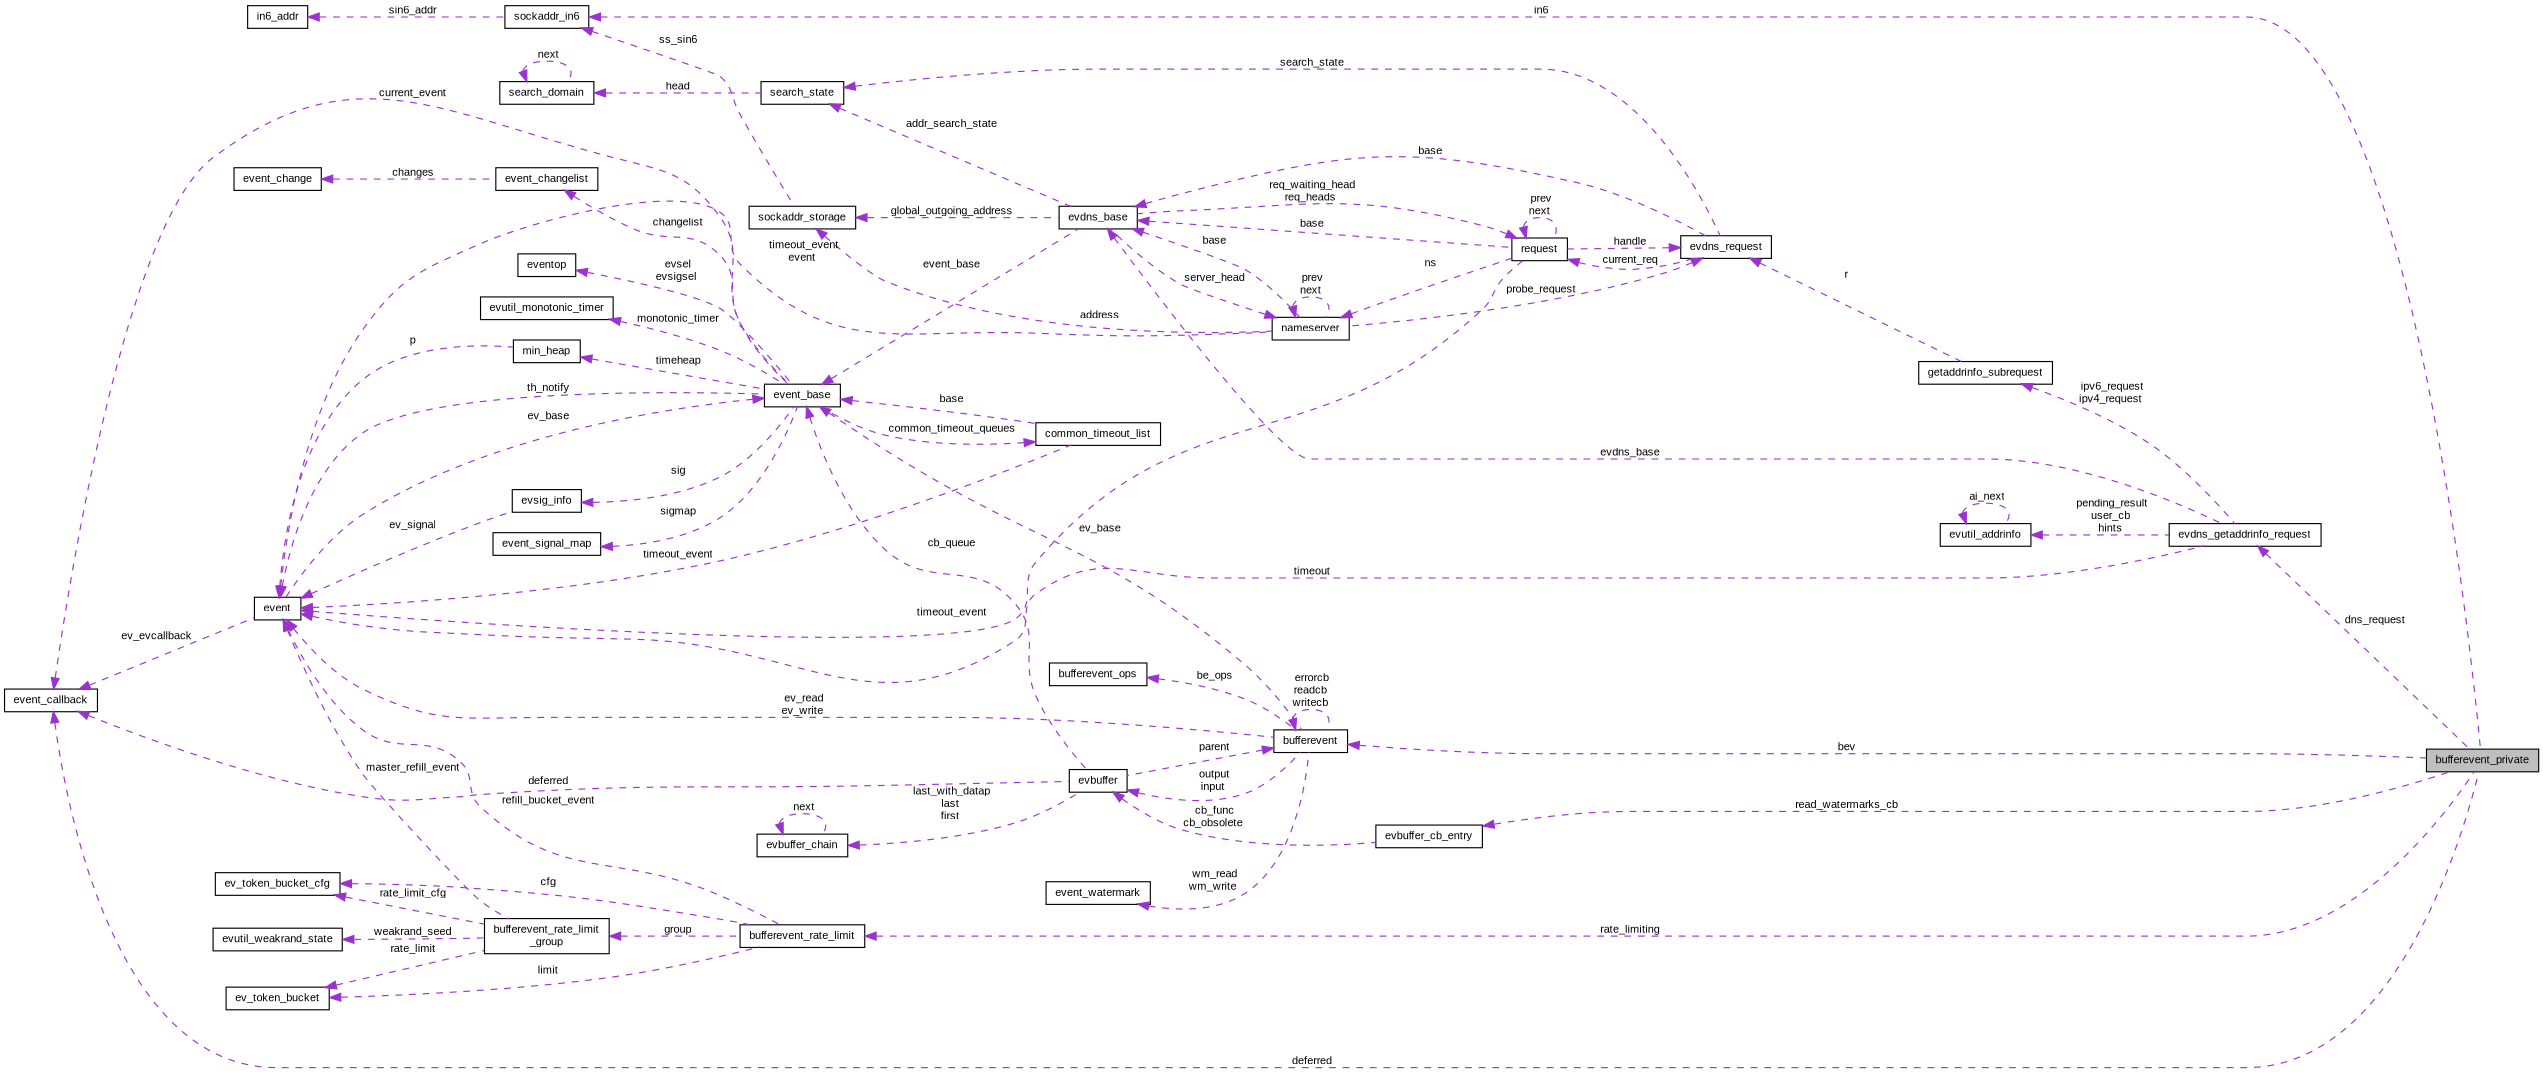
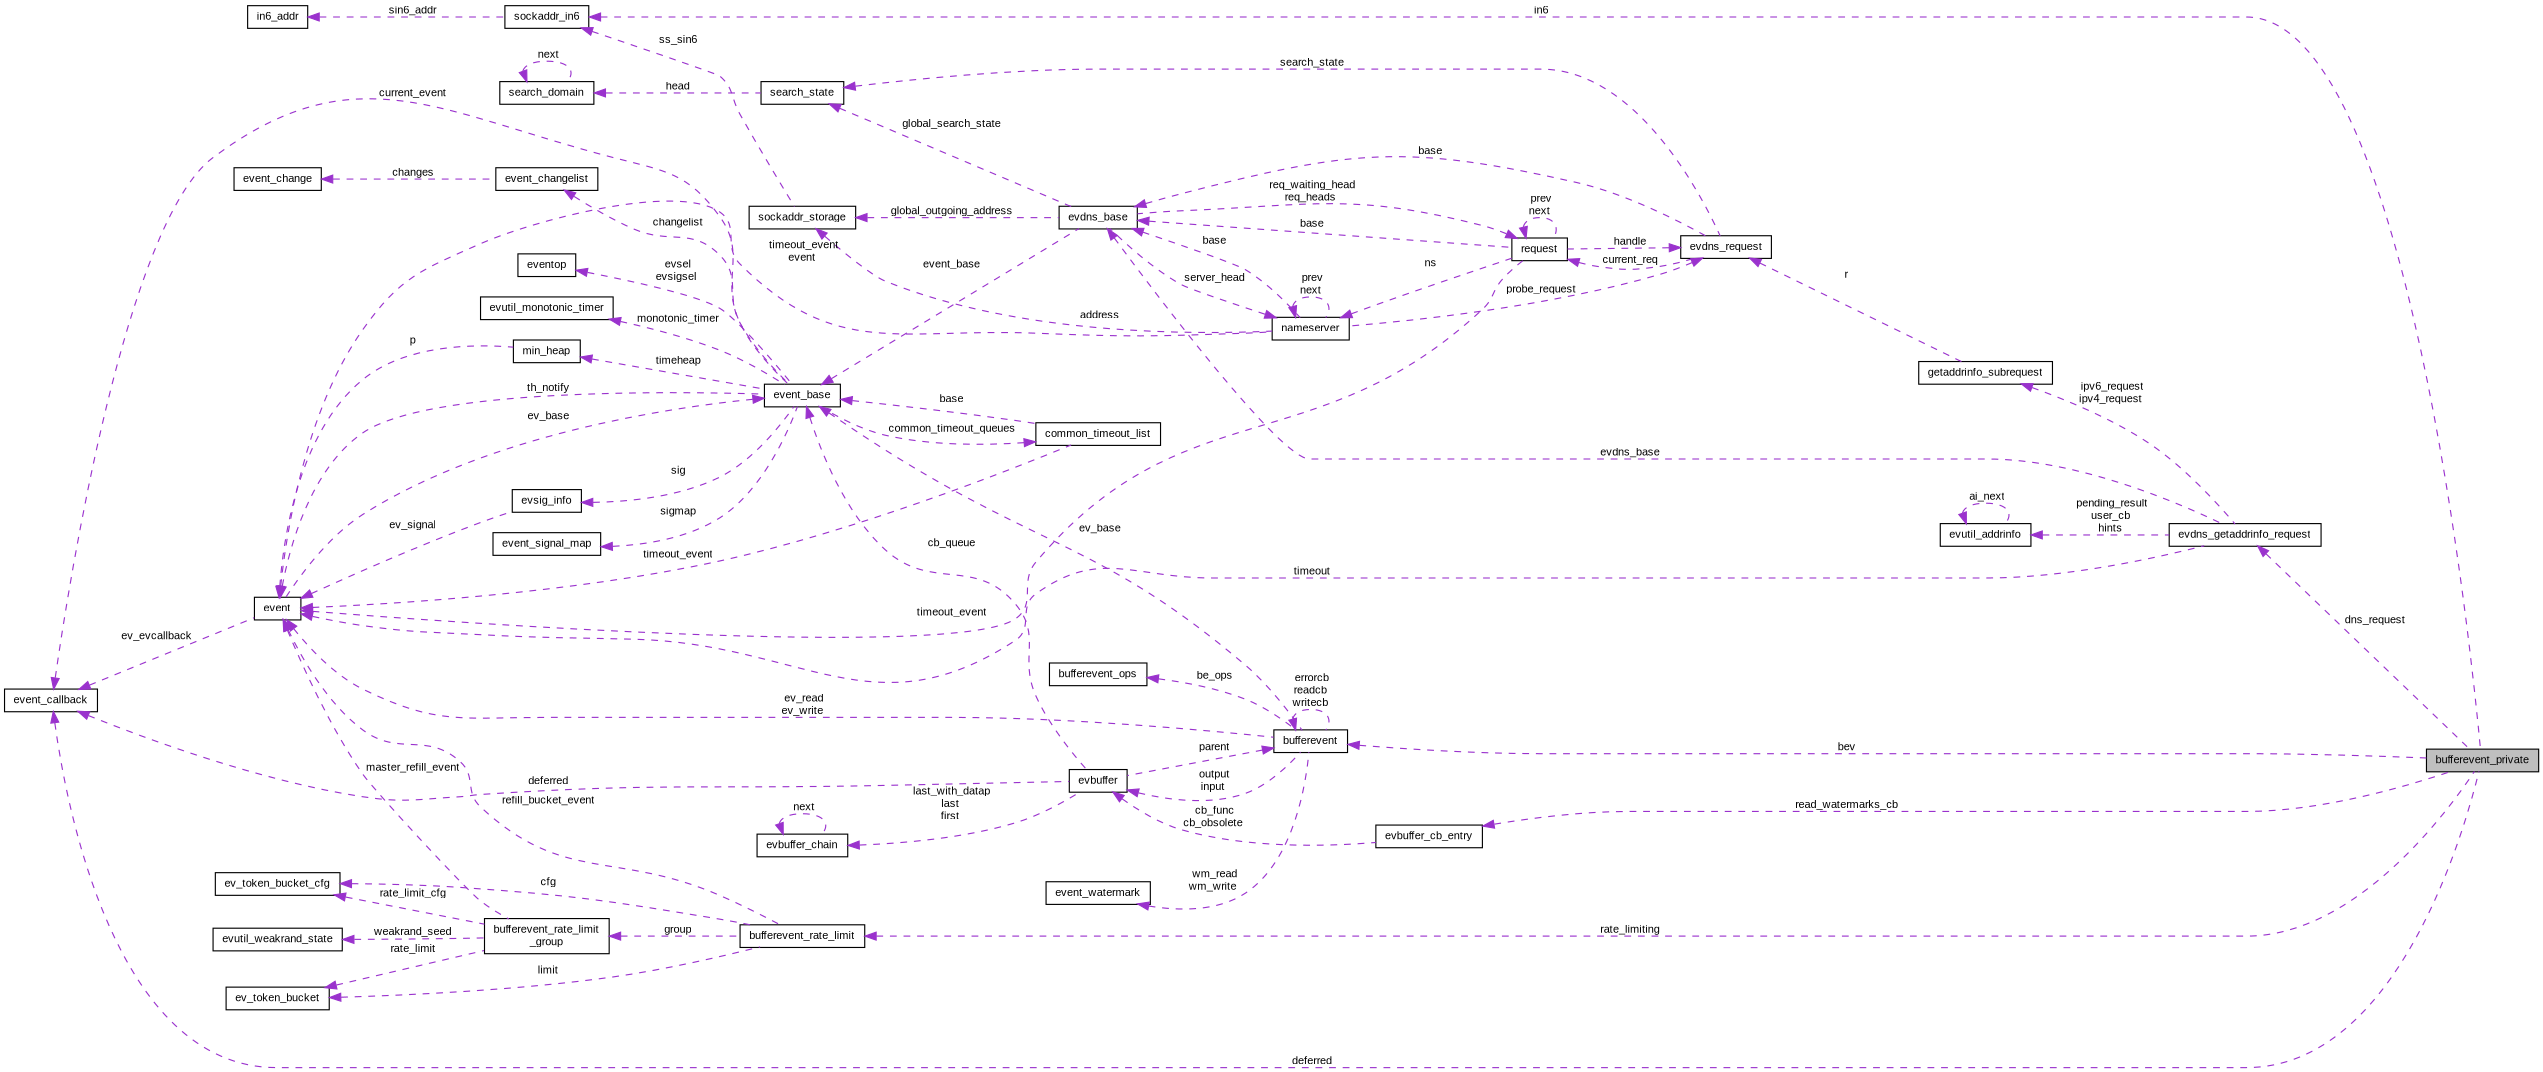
  digraph {
    fontname="Liberation Sans"
    rankdir=LR
    node [color=black fillcolor=white fontname="Liberation Sans" fontsize=10 shape=record style=filled]
    edge [color=darkorchid3 dir=back fontname="Liberation Sans" fontsize=10 labelfontname=Helvetica labelfontsize=10 style=dashed]
    n1 [fillcolor=grey75 fontcolor=black height=0.2 label=bufferevent_private width=0.4]
    n2 [height=0.2 label=evdns_getaddrinfo_request width=0.4]
    n3 [height=0.2 label=evdns_base width=0.4]
    n4 [height=0.2 label=nameserver width=0.4]
    n5 [height=0.2 label=evdns_request width=0.4]
    n6 [height=0.2 label=request width=0.4]
    n7 [height=0.2 label=getaddrinfo_subrequest width=0.4]
    n8 [height=0.2 label=sockaddr_storage width=0.4]
    n9 [height=0.2 label=sockaddr_in6 width=0.4]
    n10 [height=0.2 label=in6_addr width=0.4]
    n11 [height=0.2 label=event width=0.4]
    n12 [height=0.2 label=event_base width=0.4]
    n13 [height=0.2 label=evsig_info width=0.4]
    n14 [height=0.2 label=min_heap width=0.4]
    n15 [height=0.2 label=common_timeout_list width=0.4]
    n16 [height=0.2 label=bufferevent_rate_limit width=0.4]
    n17 [height=0.2 label="bufferevent_rate_limit\l_group" width=0.4]
    n18 [height=0.2 label=bufferevent width=0.4]
    n19 [height=0.2 label=evbuffer width=0.4]
    n20 [height=0.2 label=event_callback width=0.4]
    n21 [height=0.2 label=evbuffer_cb_entry width=0.4]
    n22 [height=0.2 label=eventop width=0.4]
    n23 [height=0.2 label=evutil_monotonic_timer width=0.4]
    n24 [height=0.2 label=event_signal_map width=0.4]
    n25 [height=0.2 label=event_changelist width=0.4]
    n26 [height=0.2 label=event_change width=0.4]
    n27 [height=0.2 label=evutil_weakrand_state width=0.4]
    n28 [height=0.2 label=search_state width=0.4]
    n29 [height=0.2 label=search_domain width=0.4]
    n30 [height=0.2 label=evutil_addrinfo width=0.4]
    n31 [height=0.2 label=ev_token_bucket_cfg width=0.4]
    n32 [height=0.2 label=ev_token_bucket width=0.4]
    n33 [height=0.2 label=evbuffer_chain width=0.4]
    n34 [height=0.2 label=event_watermark width=0.4]
    n35 [height=0.2 label=bufferevent_ops width=0.4]
    n2 -> n1 [label=" dns_request"]
    n3 -> n2 [label=" evdns_base"]
    n3 -> n4 [label=" base"]
    n3 -> n5 [label=" base"]
    n3 -> n6 [label=" base"]
    n4 -> n3 [label=" server_head"]
    n4 -> n4 [label=" prev\nnext"]
    n4 -> n6 [label=" ns"]
    n5 -> n4 [label=" probe_request"]
    n5 -> n6 [label=" handle"]
    n5 -> n7 [label=" r"]
    n6 -> n3 [label=" req_waiting_head\nreq_heads"]
    n6 -> n5 [label=" current_req"]
    n6 -> n6 [label=" prev\nnext"]
    n7 -> n2 [label=" ipv6_request\nipv4_request"]
    n8 -> n3 [label=" global_outgoing_address"]
    n8 -> n4 [label=" address"]
    n9 -> n1 [label=" in6"]
    n9 -> n8 [label=" ss_sin6"]
    n10 -> n9 [label=" sin6_addr"]
    n11 -> n2 [label=" timeout"]
    n11 -> n4 [label=" timeout_event\nevent"]
    n11 -> n6 [label=" timeout_event"]
    n11 -> n12 [label=" th_notify"]
    n11 -> n13 [label=" ev_signal"]
    n11 -> n14 [label=" p"]
    n11 -> n15 [label=" timeout_event"]
    n11 -> n16 [label=" refill_bucket_event"]
    n11 -> n17 [label=" master_refill_event"]
    n11 -> n18 [label=" ev_read\nev_write"]
    n12 -> n3 [label=" event_base"]
    n12 -> n11 [label=" ev_base"]
    n12 -> n15 [label=" base"]
    n12 -> n18 [label=" ev_base"]
    n12 -> n19 [label=" cb_queue"]
    n13 -> n12 [label=" sig"]
    n14 -> n12 [label=" timeheap"]
    n15 -> n12 [label=" common_timeout_queues"]
    n16 -> n1 [label=" rate_limiting"]
    n17 -> n16 [label=" group"]
    n18 -> n1 [label=" bev"]
    n18 -> n18 [label=" errorcb\nreadcb\nwritecb"]
    n18 -> n19 [label=" parent"]
    n19 -> n18 [label=" output\ninput"]
    n19 -> n21 [label=" cb_func\ncb_obsolete"]
    n20 -> n1 [label=" deferred"]
    n20 -> n11 [label=" ev_evcallback"]
    n20 -> n12 [label=" current_event"]
    n20 -> n19 [label=" deferred"]
    n21 -> n1 [label=" read_watermarks_cb"]
    n22 -> n12 [label=" evsel\nevsigsel"]
    n23 -> n12 [label=" monotonic_timer"]
    n24 -> n12 [label=" sigmap"]
    n25 -> n12 [label=" changelist"]
    n26 -> n25 [label=" changes"]
    n27 -> n17 [label=" weakrand_seed"]
-   n28 -> n3 [label=" addr_search_state"]
+   n28 -> n3 [label=" global_search_state"]
    n28 -> n5 [label=" search_state"]
    n29 -> n28 [label=" head"]
    n29 -> n29 [label=" next"]
    n30 -> n2 [label=" pending_result\nuser_cb\nhints"]
    n30 -> n30 [label=" ai_next"]
    n31 -> n16 [label=" cfg"]
    n31 -> n17 [label=" rate_limit_cfg"]
    n32 -> n16 [label=" limit"]
    n32 -> n17 [label=" rate_limit"]
    n33 -> n19 [label=" last_with_datap\nlast\nfirst"]
    n33 -> n33 [label=" next"]
    n34 -> n18 [label=" wm_read\nwm_write"]
    n35 -> n18 [label=" be_ops"]
  }
